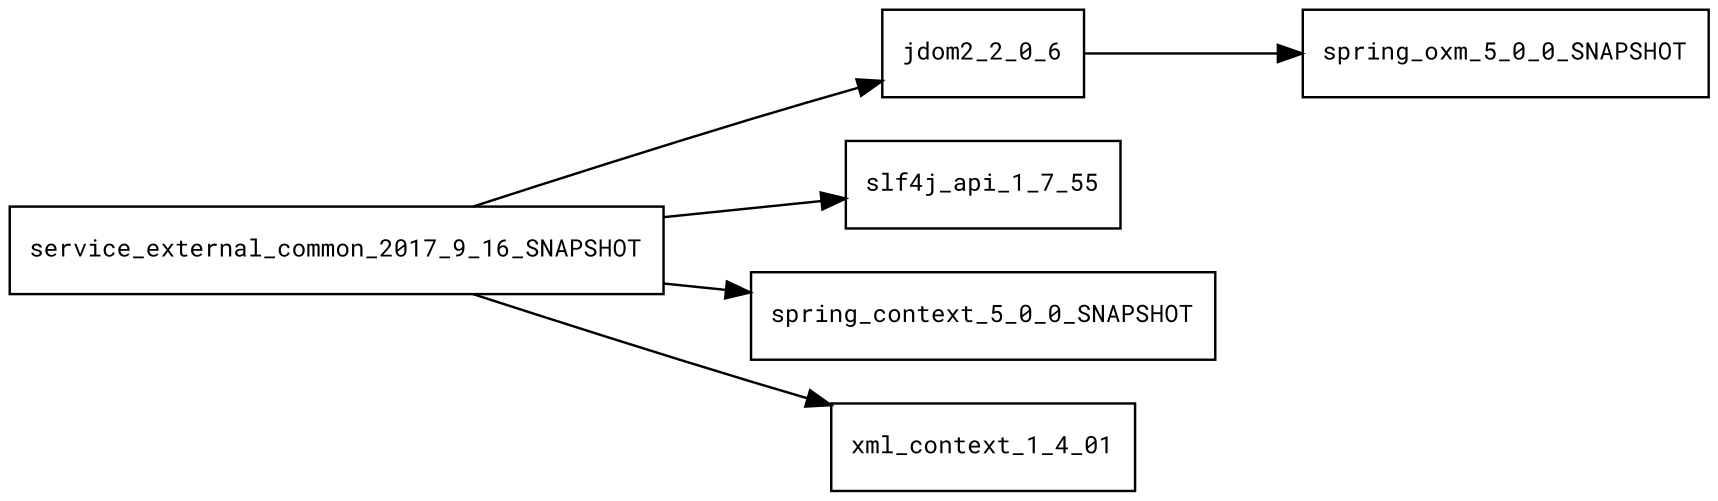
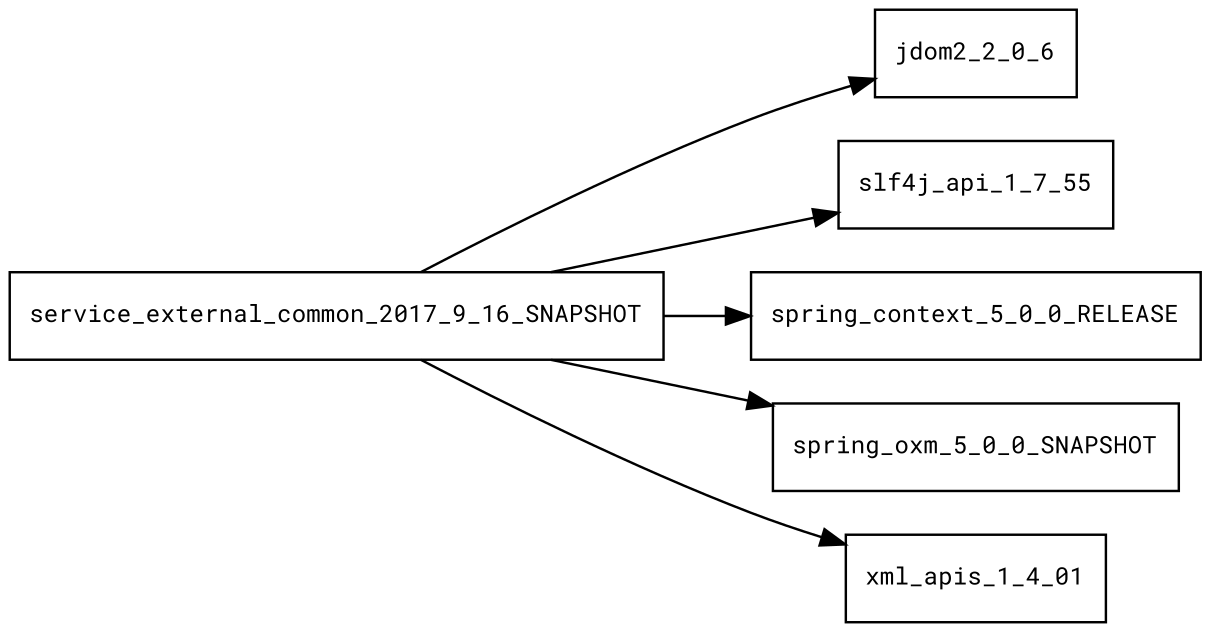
  digraph {
    fontname="Roboto Mono"
    rankdir=LR
    node [fontname="Roboto Mono" fontsize=10.0 shape=box]
    edge [fontname="Roboto Mono"]
    service_external_common_2017_9_16_SNAPSHOT
    jdom2_2_0_6
    n3 [label=slf4j_api_1_7_55]
-   spring_context_5_0_0_RELEASE [label=spring_context_5_0_0_SNAPSHOT]
+   spring_context_5_0_0_RELEASE
    n5 [label=spring_oxm_5_0_0_SNAPSHOT]
-   xml_apis_1_4_01 [label=xml_context_1_4_01]
+   xml_apis_1_4_01
    service_external_common_2017_9_16_SNAPSHOT -> jdom2_2_0_6
    service_external_common_2017_9_16_SNAPSHOT -> n3
    service_external_common_2017_9_16_SNAPSHOT -> spring_context_5_0_0_RELEASE
-   jdom2_2_0_6 -> n5
+   service_external_common_2017_9_16_SNAPSHOT -> n5
    service_external_common_2017_9_16_SNAPSHOT -> xml_apis_1_4_01
  }
